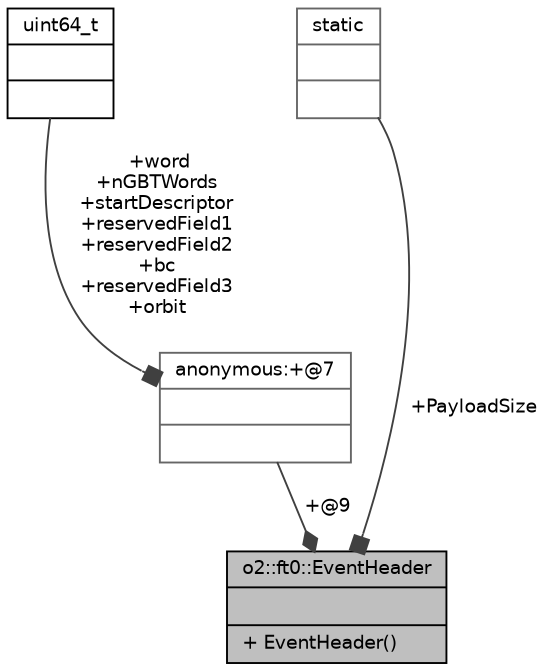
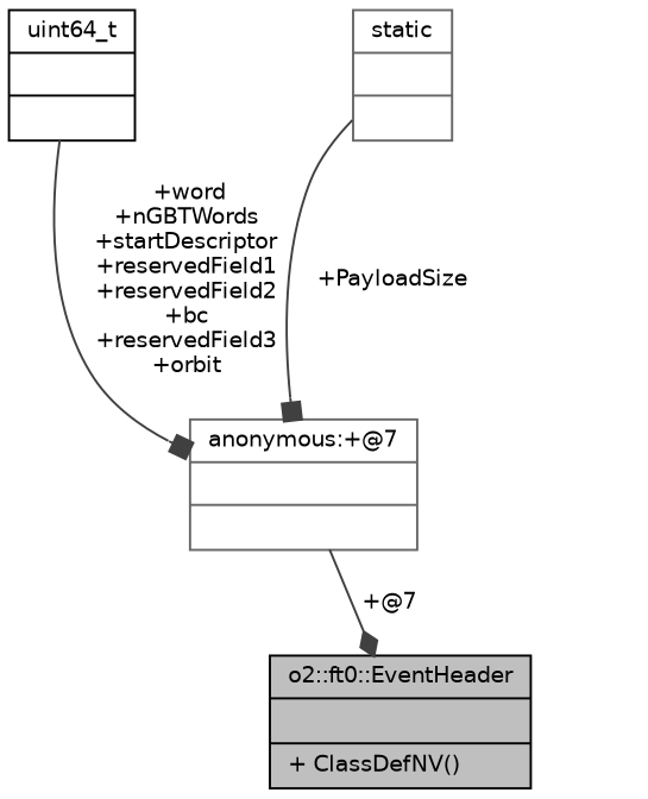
  digraph {
    node [color=black fontname=Helvetica fontsize=10 shape=record]
    edge [arrowhead=box color=grey25 fontname=Helvetica fontsize=10 labelfontname=Helvetica labelfontsize=10 style=solid]
-   n1 [fillcolor=grey75 fontcolor=black height=0.2 label="{o2::ft0::EventHeader\n||+ EventHeader()\l}" style=filled width=0.4]
+   n1 [fillcolor=grey75 fontcolor=black height=0.2 label="{o2::ft0::EventHeader\n||+ ClassDefNV()\l}" style=filled width=0.4]
    n2 [height=0.2 label="{uint64_t\n||}" width=0.4]
    n3 [color=gray40 height=0.2 label="{anonymous:+@7\n||}" width=0.4]
    n4 [color=gray40 height=0.2 label="{static\n||}" width=0.4]
    n2 -> n3 [label=" +word\n+nGBTWords\n+startDescriptor\n+reservedField1\n+reservedField2\n+bc\n+reservedField3\n+orbit"]
-   n3 -> n1 [arrowhead=diamond label=" +@9"]
-   n4 -> n1 [label=" +PayloadSize"]
+   n3 -> n1 [arrowhead=diamond label=" +@7"]
+   n4 -> n3 [label=" +PayloadSize"]
  }
